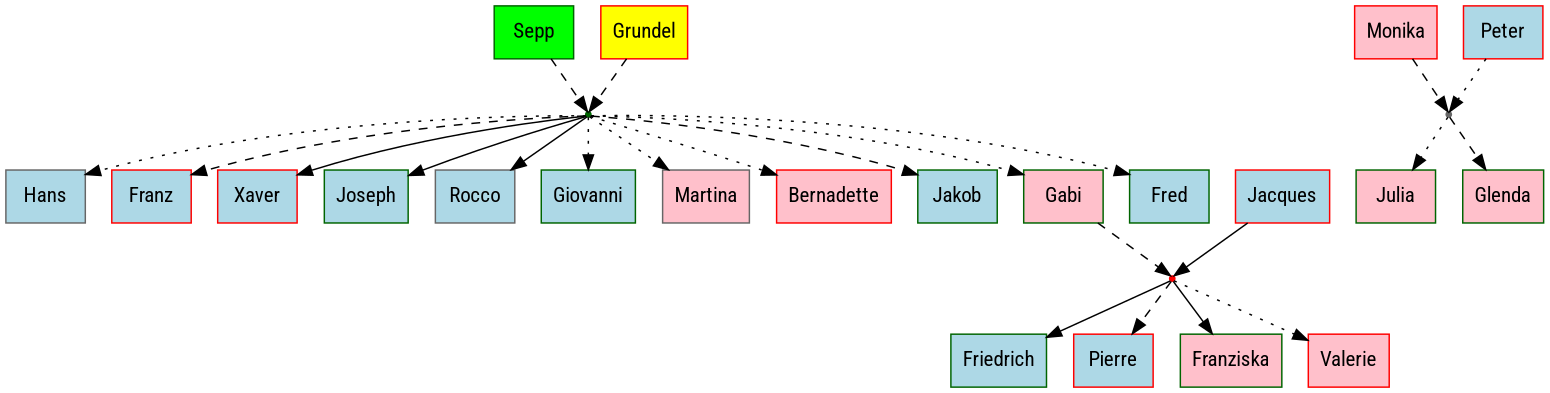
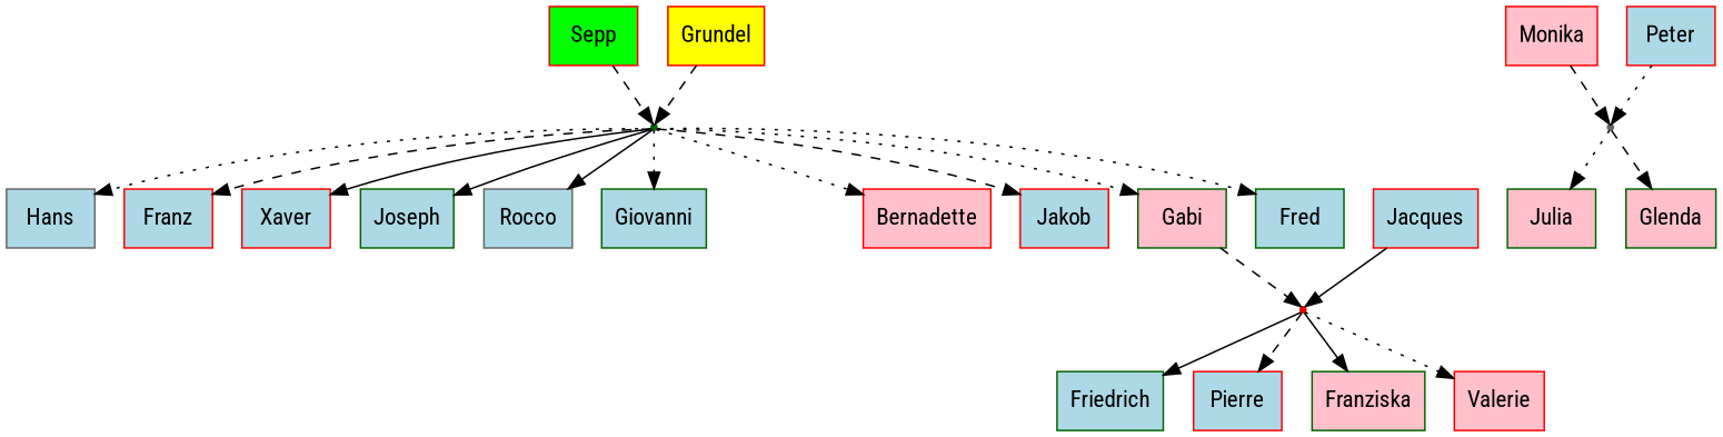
  digraph {
    fontname="Roboto Condensed"
    node [color=darkgreen fillcolor=lightblue fontname="Roboto Condensed" shape=box style=filled]
    edge [fontname="Roboto Condensed" style=dotted]
-   n1 [fillcolor=green label=Sepp]
+   n1 [color=red fillcolor=green label=Sepp]
    p_sepp_and_p_gundel [shape=point fillcolor="" style=""]
    n3 [color=gray40 label=Hans]
    n4 [color=red label=Franz]
    n5 [color=red label=Xaver]
    n6 [label=Joseph]
    n7 [color=gray40 label=Rocco]
    n8 [label=Giovanni]
-   n9 [color=gray40 fillcolor=pink label=Martina]
    n10 [color=red fillcolor=pink label=Bernadette]
-   n11 [label=Jakob]
+   n11 [color=red label=Jakob]
    n12 [fillcolor=pink label=Gabi]
    n13 [label=Fred]
    n14 [color=red fillcolor=yellow label=Grundel]
    p_jacques_and_p_gabi [color=red shape=point fillcolor="" style=""]
    n16 [label=Friedrich]
    n17 [color=red label=Pierre]
    n18 [fillcolor=pink label=Franziska]
    n19 [color=red fillcolor=pink label=Valerie]
    n20 [color=red fillcolor=pink label=Monika]
    p_peter_and_p_monika [color=gray40 shape=point fillcolor="" style=""]
    n22 [fillcolor=pink label=Julia]
    n23 [fillcolor=pink label=Glenda]
    n24 [color=red label=Jacques]
    n25 [color=red label=Peter]
    n1 -> p_sepp_and_p_gundel [style=dashed]
    p_sepp_and_p_gundel -> n3
    p_sepp_and_p_gundel -> n4 [style=dashed]
    p_sepp_and_p_gundel -> n5 [style=solid]
    p_sepp_and_p_gundel -> n6 [style=solid]
    p_sepp_and_p_gundel -> n7 [style=solid]
    p_sepp_and_p_gundel -> n8
-   p_sepp_and_p_gundel -> n9
    p_sepp_and_p_gundel -> n10
    p_sepp_and_p_gundel -> n11 [style=dashed]
    p_sepp_and_p_gundel -> n12
    p_sepp_and_p_gundel -> n13
    n12 -> p_jacques_and_p_gabi [style=dashed]
    n14 -> p_sepp_and_p_gundel [style=dashed]
    p_jacques_and_p_gabi -> n16 [style=solid]
    p_jacques_and_p_gabi -> n17 [style=dashed]
    p_jacques_and_p_gabi -> n18 [style=solid]
    p_jacques_and_p_gabi -> n19
    n20 -> p_peter_and_p_monika [style=dashed]
    p_peter_and_p_monika -> n22
    p_peter_and_p_monika -> n23 [style=dashed]
    n24 -> p_jacques_and_p_gabi [style=solid]
    n25 -> p_peter_and_p_monika
  }
